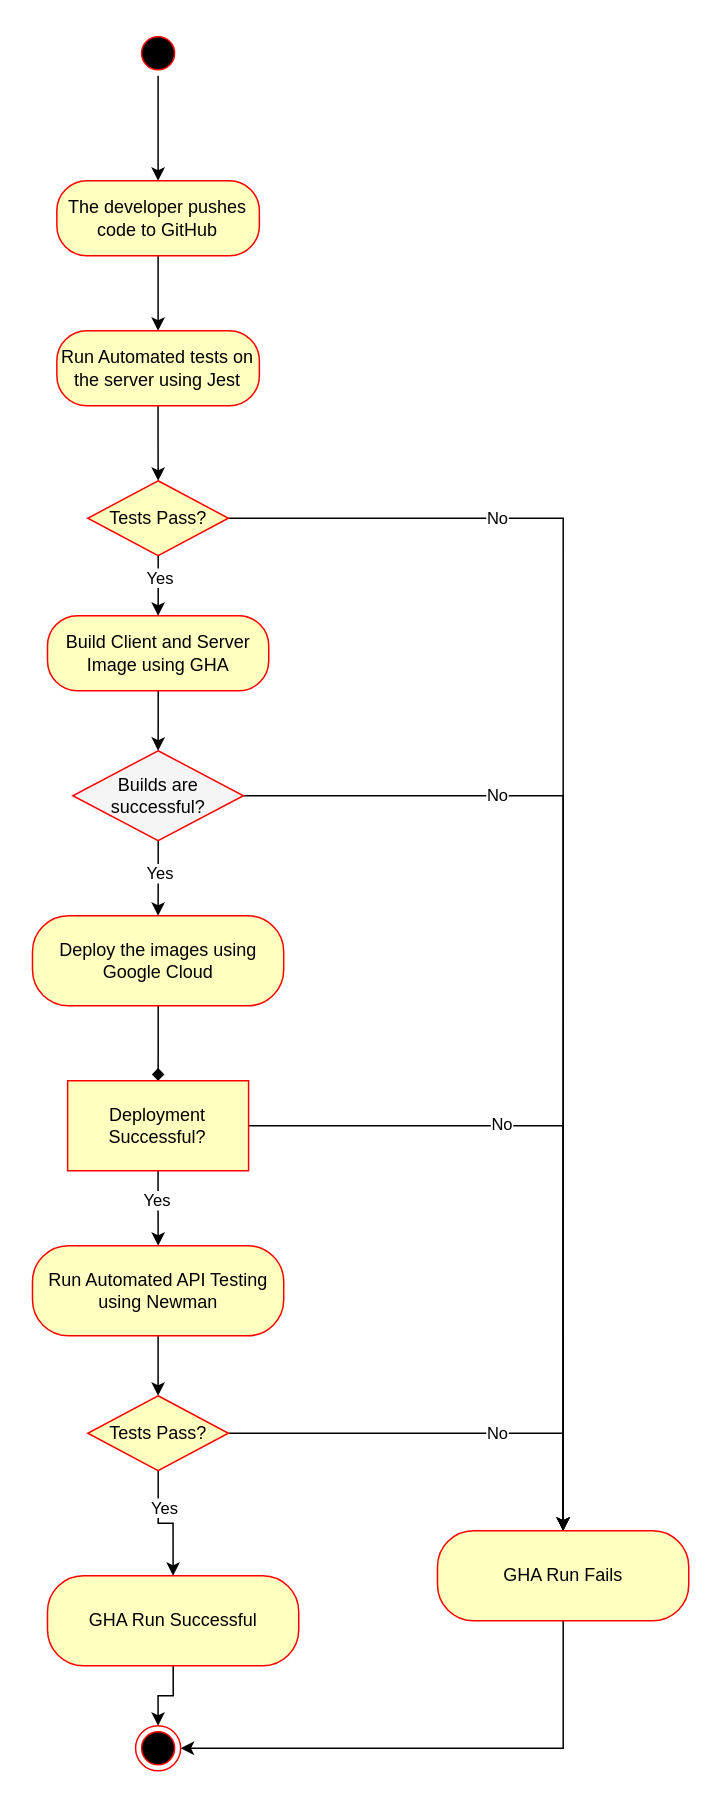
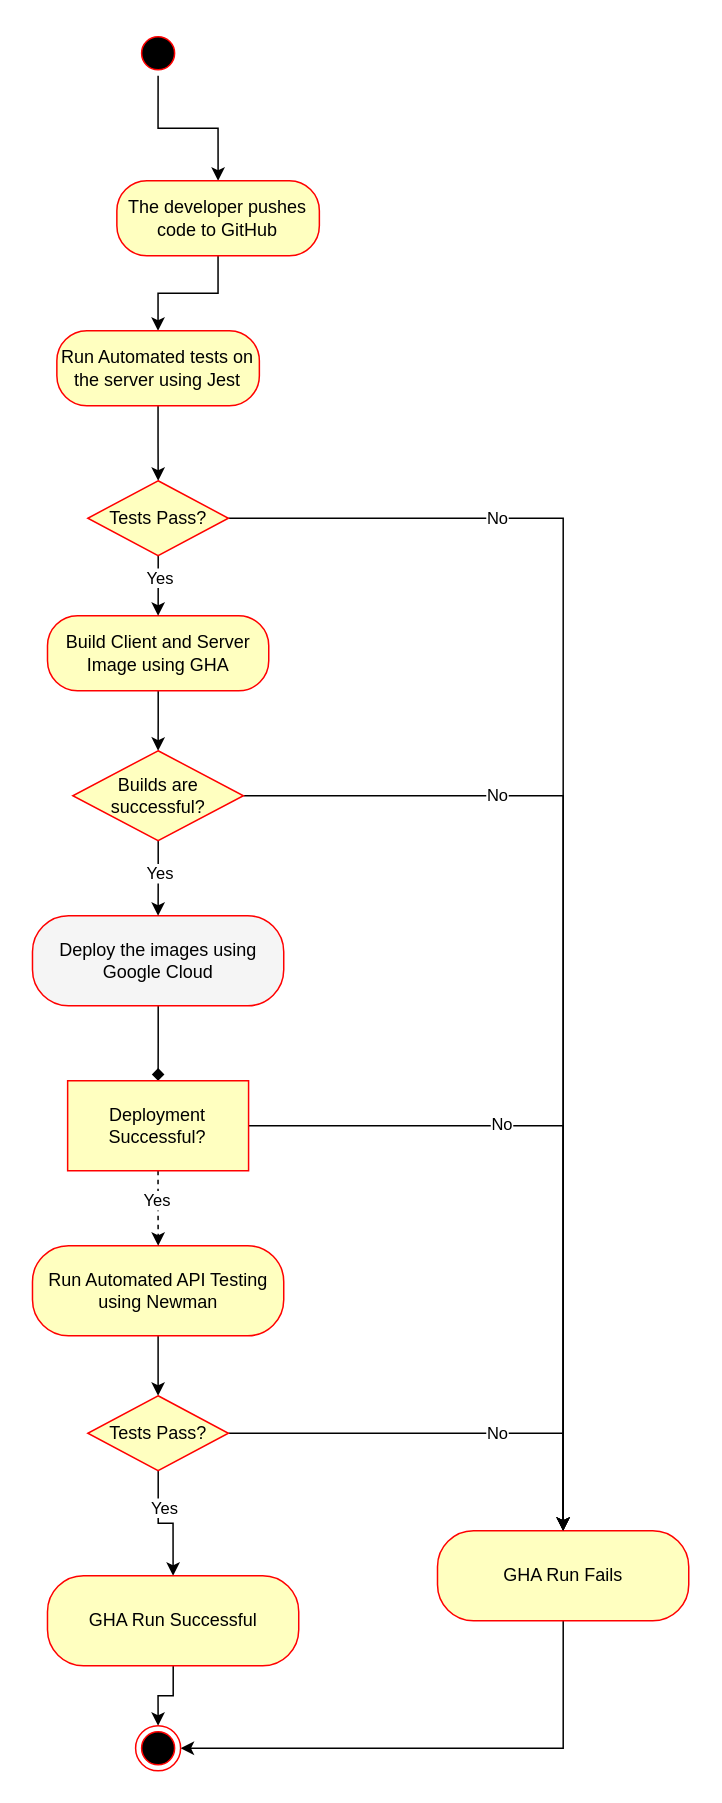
  <mxCell id="0" />
  <mxCell id="1" parent="0" />
  <mxCell id="2" style="edgeStyle=orthogonalEdgeStyle;rounded=0;orthogonalLoop=1;jettySize=auto;html=1;entryX=0.5;entryY=0;entryDx=0;entryDy=0;" parent="1" source="3" target="16" edge="1"><mxGeometry relative="1" as="geometry" /></mxCell>
  <mxCell id="3" value="Build Client and Server Image using GHA" style="rounded=1;whiteSpace=wrap;html=1;arcSize=40;fontColor=#000000;fillColor=#ffffc0;strokeColor=#ff0000;" parent="1" vertex="1"><mxGeometry x="31" y="410" width="147.5" height="50" as="geometry" /></mxCell>
  <mxCell id="4" style="edgeStyle=orthogonalEdgeStyle;rounded=0;orthogonalLoop=1;jettySize=auto;html=1;entryX=0.5;entryY=0;entryDx=0;entryDy=0;" parent="1" source="5" target="7" edge="1"><mxGeometry relative="1" as="geometry" /></mxCell>
  <mxCell id="5" value="" style="ellipse;html=1;shape=startState;fillColor=#000000;strokeColor=#ff0000;" parent="1" vertex="1"><mxGeometry x="89.74" y="20" width="30" height="30" as="geometry" /></mxCell>
  <mxCell id="6" style="edgeStyle=orthogonalEdgeStyle;rounded=0;orthogonalLoop=1;jettySize=auto;html=1;" edge="1" parent="1" source="7" target="32"><mxGeometry relative="1" as="geometry" /></mxCell>
- <mxCell id="7" value="The developer pushes code to GitHub" style="rounded=1;whiteSpace=wrap;html=1;arcSize=40;fontColor=#000000;fillColor=#ffffc0;strokeColor=#ff0000;" parent="1" vertex="1"><mxGeometry x="37.24" y="120" width="135" height="50" as="geometry" /></mxCell>
+ <mxCell id="7" value="The developer pushes code to GitHub" style="rounded=1;whiteSpace=wrap;html=1;arcSize=40;fontColor=#000000;fillColor=#ffffc0;strokeColor=#ff0000;" parent="1" vertex="1"><mxGeometry x="77.24" y="120" width="135" height="50" as="geometry" /></mxCell>
  <mxCell id="8" style="edgeStyle=orthogonalEdgeStyle;rounded=0;orthogonalLoop=1;jettySize=auto;html=1;exitX=0.5;exitY=1;exitDx=0;exitDy=0;entryX=0.5;entryY=0;entryDx=0;entryDy=0;" parent="1" source="9" target="20" edge="1"><mxGeometry relative="1" as="geometry" /></mxCell>
  <mxCell id="9" value="Run Automated API Testing using Newman" style="rounded=1;whiteSpace=wrap;html=1;arcSize=40;fontColor=#000000;fillColor=#ffffc0;strokeColor=#ff0000;" parent="1" vertex="1"><mxGeometry x="20.99" y="830" width="167.5" height="60" as="geometry" /></mxCell>
  <mxCell id="10" style="edgeStyle=orthogonalEdgeStyle;rounded=0;orthogonalLoop=1;jettySize=auto;html=1;entryX=0.5;entryY=0;entryDx=0;entryDy=0;endArrow=diamond;" parent="1" source="11" target="26" edge="1"><mxGeometry relative="1" as="geometry" /></mxCell>
- <mxCell id="11" value="Deploy the images using Google Cloud" style="rounded=1;whiteSpace=wrap;html=1;arcSize=40;fontColor=#000000;fillColor=#ffffc0;strokeColor=#ff0000;" parent="1" vertex="1"><mxGeometry x="20.99" y="610" width="167.5" height="60" as="geometry" /></mxCell>
+ <mxCell id="11" value="Deploy the images using Google Cloud" style="rounded=1;whiteSpace=wrap;html=1;arcSize=40;fontColor=#000000;fillColor=#f5f5f5;strokeColor=#ff0000;" parent="1" vertex="1"><mxGeometry x="20.99" y="610" width="167.5" height="60" as="geometry" /></mxCell>
  <mxCell id="12" style="edgeStyle=orthogonalEdgeStyle;rounded=0;orthogonalLoop=1;jettySize=auto;html=1;exitX=1;exitY=0.5;exitDx=0;exitDy=0;" parent="1" source="16" target="22" edge="1"><mxGeometry relative="1" as="geometry"><mxPoint x="301" y="530" as="targetPoint" /></mxGeometry></mxCell>
  <mxCell id="13" value="No" style="edgeLabel;html=1;align=center;verticalAlign=middle;resizable=0;points=[];" parent="12" vertex="1" connectable="0"><mxGeometry x="0.097" y="-1" relative="1" as="geometry"><mxPoint x="-43" y="-173" as="offset" /></mxGeometry></mxCell>
  <mxCell id="14" style="edgeStyle=orthogonalEdgeStyle;rounded=0;orthogonalLoop=1;jettySize=auto;html=1;entryX=0.5;entryY=0;entryDx=0;entryDy=0;" edge="1" parent="1" source="16" target="11"><mxGeometry relative="1" as="geometry" /></mxCell>
  <mxCell id="15" value="Yes" style="edgeLabel;html=1;align=center;verticalAlign=middle;resizable=0;points=[];" vertex="1" connectable="0" parent="14"><mxGeometry x="-0.121" y="1" relative="1" as="geometry"><mxPoint as="offset" /></mxGeometry></mxCell>
- <mxCell id="16" value="Builds are successful?" style="rhombus;whiteSpace=wrap;html=1;fontColor=#000000;fillColor=#f5f5f5;strokeColor=#ff0000;" parent="1" vertex="1"><mxGeometry x="47.87" y="500" width="113.75" height="60" as="geometry" /></mxCell>
+ <mxCell id="16" value="Builds are successful?" style="rhombus;whiteSpace=wrap;html=1;fontColor=#000000;fillColor=#ffffc0;strokeColor=#ff0000;" parent="1" vertex="1"><mxGeometry x="47.87" y="500" width="113.75" height="60" as="geometry" /></mxCell>
  <mxCell id="17" value="No" style="edgeStyle=orthogonalEdgeStyle;rounded=0;orthogonalLoop=1;jettySize=auto;html=1;exitX=1;exitY=0.5;exitDx=0;exitDy=0;entryX=0.5;entryY=0;entryDx=0;entryDy=0;" parent="1" source="20" target="22" edge="1"><mxGeometry x="0.245" relative="1" as="geometry"><mxPoint x="321" y="735" as="targetPoint" /><mxPoint as="offset" /></mxGeometry></mxCell>
  <mxCell id="18" style="edgeStyle=orthogonalEdgeStyle;rounded=0;orthogonalLoop=1;jettySize=auto;html=1;entryX=0.5;entryY=0;entryDx=0;entryDy=0;" edge="1" parent="1" source="20" target="28"><mxGeometry relative="1" as="geometry" /></mxCell>
  <mxCell id="19" value="Yes" style="edgeLabel;html=1;align=center;verticalAlign=middle;resizable=0;points=[];" vertex="1" connectable="0" parent="18"><mxGeometry x="-0.367" y="4" relative="1" as="geometry"><mxPoint as="offset" /></mxGeometry></mxCell>
  <mxCell id="20" value="Tests Pass?" style="rhombus;whiteSpace=wrap;html=1;fontColor=#000000;fillColor=#ffffc0;strokeColor=#ff0000;" parent="1" vertex="1"><mxGeometry x="57.87" y="930" width="93.74" height="50" as="geometry" /></mxCell>
  <mxCell id="21" style="edgeStyle=orthogonalEdgeStyle;rounded=0;orthogonalLoop=1;jettySize=auto;html=1;entryX=1;entryY=0.5;entryDx=0;entryDy=0;" parent="1" source="22" target="30" edge="1"><mxGeometry relative="1" as="geometry"><Array as="points"><mxPoint x="375" y="1165" /></Array></mxGeometry></mxCell>
  <mxCell id="22" value="GHA Run Fails" style="rounded=1;whiteSpace=wrap;html=1;arcSize=40;fontColor=#000000;fillColor=#ffffc0;strokeColor=#ff0000;" parent="1" vertex="1"><mxGeometry x="291" y="1020" width="167.5" height="60" as="geometry" /></mxCell>
  <mxCell id="23" style="edgeStyle=orthogonalEdgeStyle;rounded=0;orthogonalLoop=1;jettySize=auto;html=1;entryX=0.5;entryY=0;entryDx=0;entryDy=0;" parent="1" source="26" target="22" edge="1"><mxGeometry relative="1" as="geometry" /></mxCell>
- <mxCell id="24" style="edgeStyle=orthogonalEdgeStyle;rounded=0;orthogonalLoop=1;jettySize=auto;html=1;" edge="1" parent="1" source="26" target="9"><mxGeometry relative="1" as="geometry" /></mxCell>
+ <mxCell id="24" style="edgeStyle=orthogonalEdgeStyle;rounded=0;orthogonalLoop=1;jettySize=auto;html=1;dashed=1;" edge="1" parent="1" source="26" target="9"><mxGeometry relative="1" as="geometry" /></mxCell>
  <mxCell id="25" value="Yes" style="edgeLabel;html=1;align=center;verticalAlign=middle;resizable=0;points=[];" vertex="1" connectable="0" parent="24"><mxGeometry x="-0.241" y="-1" relative="1" as="geometry"><mxPoint as="offset" /></mxGeometry></mxCell>
  <mxCell id="26" value="Deployment Successful?" style="whiteSpace=wrap;html=1;fontColor=#000000;fillColor=#ffffc0;strokeColor=#ff0000;rounded=0;" parent="1" vertex="1"><mxGeometry x="44.43" y="720" width="120.62" height="60" as="geometry" /></mxCell>
  <mxCell id="27" style="edgeStyle=orthogonalEdgeStyle;rounded=0;orthogonalLoop=1;jettySize=auto;html=1;" parent="1" source="28" target="30" edge="1"><mxGeometry relative="1" as="geometry" /></mxCell>
  <mxCell id="28" value="GHA Run Successful" style="rounded=1;whiteSpace=wrap;html=1;arcSize=40;fontColor=#000000;fillColor=#ffffc0;strokeColor=#ff0000;" parent="1" vertex="1"><mxGeometry x="30.99" y="1050" width="167.5" height="60" as="geometry" /></mxCell>
  <mxCell id="29" value="No" style="edgeLabel;html=1;align=center;verticalAlign=middle;resizable=0;points=[];" parent="1" vertex="1" connectable="0"><mxGeometry x="340.8" y="350" as="geometry"><mxPoint x="-7" y="398" as="offset" /></mxGeometry></mxCell>
  <mxCell id="30" value="" style="ellipse;html=1;shape=endState;fillColor=#000000;strokeColor=#ff0000;" parent="1" vertex="1"><mxGeometry x="89.74" y="1150" width="30" height="30" as="geometry" /></mxCell>
  <mxCell id="31" style="edgeStyle=orthogonalEdgeStyle;rounded=0;orthogonalLoop=1;jettySize=auto;html=1;" edge="1" parent="1" source="32" target="36"><mxGeometry relative="1" as="geometry" /></mxCell>
  <mxCell id="32" value="Run Automated tests on the server using Jest" style="rounded=1;whiteSpace=wrap;html=1;arcSize=40;fontColor=#000000;fillColor=#ffffc0;strokeColor=#ff0000;" vertex="1" parent="1"><mxGeometry x="37.24" y="220" width="135" height="50" as="geometry" /></mxCell>
  <mxCell id="33" style="edgeStyle=orthogonalEdgeStyle;rounded=0;orthogonalLoop=1;jettySize=auto;html=1;entryX=0.5;entryY=0;entryDx=0;entryDy=0;" edge="1" parent="1" source="36" target="3"><mxGeometry relative="1" as="geometry" /></mxCell>
  <mxCell id="34" value="Yes" style="edgeLabel;html=1;align=center;verticalAlign=middle;resizable=0;points=[];" vertex="1" connectable="0" parent="33"><mxGeometry x="-0.266" y="1" relative="1" as="geometry"><mxPoint as="offset" /></mxGeometry></mxCell>
  <mxCell id="35" style="edgeStyle=orthogonalEdgeStyle;rounded=0;orthogonalLoop=1;jettySize=auto;html=1;entryX=0.5;entryY=0;entryDx=0;entryDy=0;" edge="1" parent="1" source="36" target="22"><mxGeometry relative="1" as="geometry" /></mxCell>
  <mxCell id="36" value="Tests Pass?" style="rhombus;whiteSpace=wrap;html=1;fontColor=#000000;fillColor=#ffffc0;strokeColor=#ff0000;" vertex="1" parent="1"><mxGeometry x="57.87" y="320" width="93.74" height="50" as="geometry" /></mxCell>
  <mxCell id="37" value="No" style="edgeLabel;html=1;align=center;verticalAlign=middle;resizable=0;points=[];" vertex="1" connectable="0" parent="1"><mxGeometry x="330.998" y="344.998" as="geometry" /></mxCell>
